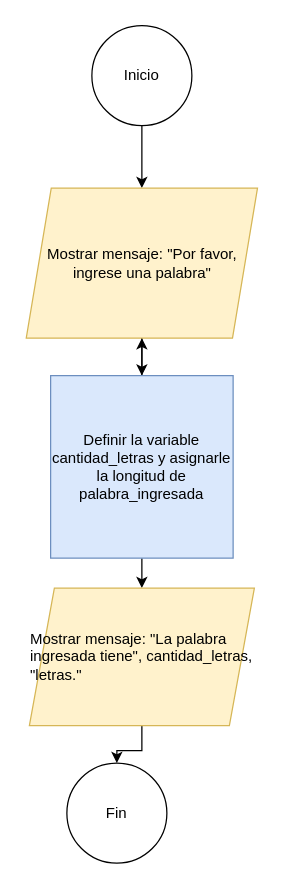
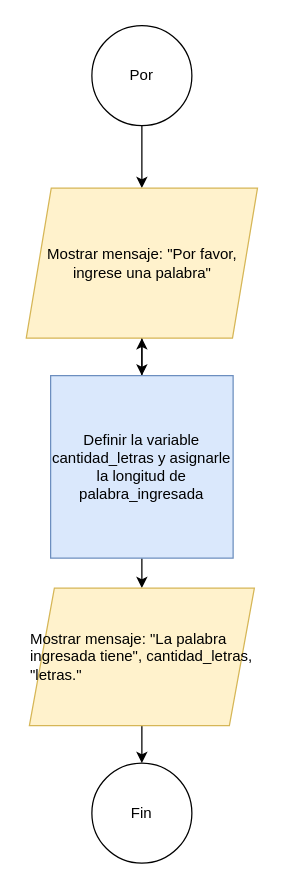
  <mxCell id="0" />
  <mxCell id="1" parent="0" />
  <mxCell id="2" value="" style="edgeStyle=orthogonalEdgeStyle;rounded=0;orthogonalLoop=1;jettySize=auto;html=1;" parent="1" source="3" target="5" edge="1"><mxGeometry relative="1" as="geometry" /></mxCell>
- <mxCell id="3" value="Inicio" style="ellipse;whiteSpace=wrap;html=1;aspect=fixed;" parent="1" vertex="1"><mxGeometry x="73" y="20" width="80" height="80" as="geometry" /></mxCell>
+ <mxCell id="3" value="Por" style="ellipse;whiteSpace=wrap;html=1;aspect=fixed;" parent="1" vertex="1"><mxGeometry x="73" y="20" width="80" height="80" as="geometry" /></mxCell>
  <mxCell id="4" value="" style="edgeStyle=orthogonalEdgeStyle;rounded=0;orthogonalLoop=1;jettySize=auto;html=1;" parent="1" source="5" target="8" edge="1"><mxGeometry relative="1" as="geometry" /></mxCell>
  <mxCell id="5" value="Mostrar mensaje: &quot;Por favor, ingrese una palabra&quot;" style="shape=parallelogram;perimeter=parallelogramPerimeter;whiteSpace=wrap;html=1;fixedSize=1;fillColor=#fff2cc;strokeColor=#d6b656;" parent="1" vertex="1"><mxGeometry x="20.5" y="150" width="185" height="120" as="geometry" /></mxCell>
  <mxCell id="6" value="" style="edgeStyle=orthogonalEdgeStyle;rounded=0;orthogonalLoop=1;jettySize=auto;html=1;" parent="1" source="8" target="10" edge="1"><mxGeometry relative="1" as="geometry" /></mxCell>
  <mxCell id="7" style="edgeStyle=orthogonalEdgeStyle;rounded=0;orthogonalLoop=1;jettySize=auto;html=1;" parent="1" source="8" target="5" edge="1"><mxGeometry relative="1" as="geometry" /></mxCell>
  <mxCell id="8" value="&lt;div&gt;Definir la variable cantidad_letras y asignarle la longitud de palabra_ingresada&lt;/div&gt;" style="whiteSpace=wrap;html=1;aspect=fixed;fillColor=#dae8fc;strokeColor=#6c8ebf;" parent="1" vertex="1"><mxGeometry x="40" y="300" width="146" height="146" as="geometry" /></mxCell>
  <mxCell id="9" value="" style="edgeStyle=orthogonalEdgeStyle;rounded=0;orthogonalLoop=1;jettySize=auto;html=1;" parent="1" source="10" target="11" edge="1"><mxGeometry relative="1" as="geometry" /></mxCell>
  <mxCell id="10" value="&lt;div style=&quot;text-align: start;&quot;&gt;&lt;font face=&quot;monospace&quot; color=&quot;rgba(0, 0, 0, 0)&quot;&gt;&lt;span style=&quot;font-size: 0px; text-wrap-mode: nowrap;&quot;&gt;&amp;nbsp; &amp;nbsp; Mostrar mensaje: &quot;La palabra ingresada tiene&quot;, cantidad_letras, &quot;letras.&lt;/span&gt;&lt;/font&gt;&lt;span style=&quot;background-color: initial;&quot;&gt;Mostrar mensaje: &quot;La palabra ingresada tiene&quot;, cantidad_letras, &quot;letras.&quot;&lt;/span&gt;&lt;/div&gt;" style="shape=parallelogram;perimeter=parallelogramPerimeter;whiteSpace=wrap;html=1;fixedSize=1;fillColor=#fff2cc;strokeColor=#d6b656;" parent="1" vertex="1"><mxGeometry x="23" y="470" width="180" height="110" as="geometry" /></mxCell>
- <mxCell id="11" value="Fin" style="ellipse;whiteSpace=wrap;html=1;aspect=fixed;" parent="1" vertex="1"><mxGeometry x="53" y="610" width="80" height="80" as="geometry" /></mxCell>
+ <mxCell id="11" value="Fin" style="ellipse;whiteSpace=wrap;html=1;aspect=fixed;" parent="1" vertex="1"><mxGeometry x="73" y="610" width="80" height="80" as="geometry" /></mxCell>
